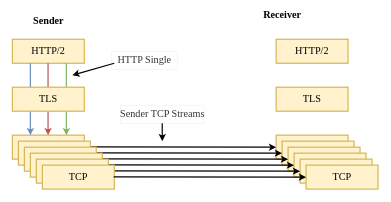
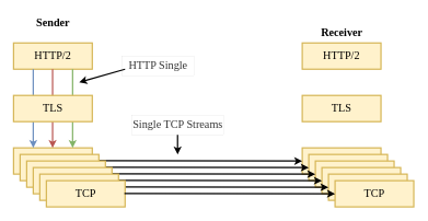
  <mxCell id="0" />
  <mxCell id="1" parent="0" />
  <mxCell id="2" value="HTTP/2" style="rounded=0;whiteSpace=wrap;html=1;strokeColor=#d6b656;fillColor=#fff2cc;strokeWidth=2;fontFamily=Ubuntu Condensed;fontSource=https%3A%2F%2Ffonts.googleapis.com%2Fcss%3Ffamily%3DUbuntu%2BCondensed;fontSize=17;" parent="1" vertex="1"><mxGeometry x="20" y="65" width="120" height="40" as="geometry" /></mxCell>
  <mxCell id="3" value="HTTP/2" style="rounded=0;whiteSpace=wrap;html=1;fillColor=#fff2cc;strokeColor=#d6b656;strokeWidth=2;fontFamily=Ubuntu Condensed;fontSource=https%3A%2F%2Ffonts.googleapis.com%2Fcss%3Ffamily%3DUbuntu%2BCondensed;fontSize=17;" parent="1" vertex="1"><mxGeometry x="460" y="65" width="120" height="40" as="geometry" /></mxCell>
  <mxCell id="4" value="TCP" style="rounded=0;whiteSpace=wrap;html=1;strokeColor=#d6b656;fillColor=#fff2cc;strokeWidth=2;fontFamily=Ubuntu Condensed;fontSource=https%3A%2F%2Ffonts.googleapis.com%2Fcss%3Ffamily%3DUbuntu%2BCondensed;fontSize=17;" parent="1" vertex="1"><mxGeometry x="20" y="225" width="120" height="40" as="geometry" /></mxCell>
  <mxCell id="5" value="TLS" style="rounded=0;whiteSpace=wrap;html=1;strokeColor=#d6b656;fillColor=#fff2cc;strokeWidth=2;fontFamily=Ubuntu Condensed;fontSource=https%3A%2F%2Ffonts.googleapis.com%2Fcss%3Ffamily%3DUbuntu%2BCondensed;fontSize=17;" parent="1" vertex="1"><mxGeometry x="460" y="145" width="120" height="40" as="geometry" /></mxCell>
  <mxCell id="6" value="TCP" style="rounded=0;whiteSpace=wrap;html=1;strokeColor=#d6b656;fillColor=#fff2cc;strokeWidth=2;fontFamily=Ubuntu Condensed;fontSource=https%3A%2F%2Ffonts.googleapis.com%2Fcss%3Ffamily%3DUbuntu%2BCondensed;fontSize=17;" parent="1" vertex="1"><mxGeometry x="460" y="225" width="120" height="40" as="geometry" /></mxCell>
  <mxCell id="7" value="" style="endArrow=classic;html=1;rounded=0;exitX=0.25;exitY=1;exitDx=0;exitDy=0;entryX=0.25;entryY=0;entryDx=0;entryDy=0;fillColor=#dae8fc;strokeColor=#6c8ebf;strokeWidth=2;fontFamily=Ubuntu Condensed;fontSource=https%3A%2F%2Ffonts.googleapis.com%2Fcss%3Ffamily%3DUbuntu%2BCondensed;fontSize=17;" parent="1" source="2" target="4" edge="1"><mxGeometry width="50" height="50" relative="1" as="geometry"><mxPoint x="60" y="105" as="sourcePoint" /><mxPoint x="60" y="175" as="targetPoint" /></mxGeometry></mxCell>
  <mxCell id="8" value="" style="endArrow=classic;html=1;rounded=0;exitX=0.25;exitY=1;exitDx=0;exitDy=0;entryX=0.25;entryY=0;entryDx=0;entryDy=0;fillColor=#f8cecc;strokeColor=#b85450;strokeWidth=2;fontFamily=Ubuntu Condensed;fontSource=https%3A%2F%2Ffonts.googleapis.com%2Fcss%3Ffamily%3DUbuntu%2BCondensed;fontSize=17;" parent="1" edge="1"><mxGeometry width="50" height="50" relative="1" as="geometry"><mxPoint x="79.5" y="105" as="sourcePoint" /><mxPoint x="79.5" y="225" as="targetPoint" /></mxGeometry></mxCell>
  <mxCell id="9" value="" style="endArrow=classic;html=1;rounded=0;exitX=0.25;exitY=1;exitDx=0;exitDy=0;entryX=0.25;entryY=0;entryDx=0;entryDy=0;fillColor=#d5e8d4;strokeColor=#82b366;strokeWidth=2;fontFamily=Ubuntu Condensed;fontSource=https%3A%2F%2Ffonts.googleapis.com%2Fcss%3Ffamily%3DUbuntu%2BCondensed;fontSize=17;" parent="1" edge="1"><mxGeometry width="50" height="50" relative="1" as="geometry"><mxPoint x="110" y="105" as="sourcePoint" /><mxPoint x="110" y="225" as="targetPoint" /></mxGeometry></mxCell>
  <mxCell id="10" value="TLS" style="rounded=0;whiteSpace=wrap;html=1;strokeColor=#d6b656;fillColor=#fff2cc;strokeWidth=2;fontFamily=Ubuntu Condensed;fontSource=https%3A%2F%2Ffonts.googleapis.com%2Fcss%3Ffamily%3DUbuntu%2BCondensed;fontSize=17;" parent="1" vertex="1"><mxGeometry x="20" y="145" width="120" height="40" as="geometry" /></mxCell>
  <mxCell id="11" value="&lt;b style=&quot;font-size: 17px;&quot;&gt;&lt;font style=&quot;font-size: 17px;&quot;&gt;Sender&lt;/font&gt;&lt;/b&gt;" style="text;html=1;align=center;verticalAlign=middle;resizable=0;points=[];autosize=1;strokeColor=none;fillColor=none;fontFamily=Ubuntu Condensed;fontSource=https%3A%2F%2Ffonts.googleapis.com%2Fcss%3Ffamily%3DUbuntu%2BCondensed;fontSize=17;" parent="1" vertex="1"><mxGeometry x="45" y="20" width="70" height="30" as="geometry" /></mxCell>
- <mxCell id="12" value="&lt;span style=&quot;font-size: 17px;&quot;&gt;&lt;b style=&quot;font-size: 17px;&quot;&gt;Receiver&lt;/b&gt;&lt;/span&gt;" style="text;html=1;align=center;verticalAlign=middle;resizable=0;points=[];autosize=1;strokeColor=none;fillColor=none;fontFamily=Ubuntu Condensed;fontSource=https%3A%2F%2Ffonts.googleapis.com%2Fcss%3Ffamily%3DUbuntu%2BCondensed;fontSize=17;" parent="1" vertex="1"><mxGeometry x="430" y="10" width="80" height="30" as="geometry" /></mxCell>
+ <mxCell id="12" value="&lt;span style=&quot;font-size: 17px;&quot;&gt;&lt;b style=&quot;font-size: 17px;&quot;&gt;Receiver&lt;/b&gt;&lt;/span&gt;" style="text;html=1;align=center;verticalAlign=middle;resizable=0;points=[];autosize=1;strokeColor=none;fillColor=none;fontFamily=Ubuntu Condensed;fontSource=https%3A%2F%2Ffonts.googleapis.com%2Fcss%3Ffamily%3DUbuntu%2BCondensed;fontSize=17;" parent="1" vertex="1"><mxGeometry x="480" y="35" width="80" height="30" as="geometry" /></mxCell>
  <mxCell id="13" value="" style="endArrow=classic;html=1;rounded=0;fontSize=17;strokeWidth=2;entryX=0;entryY=0.5;entryDx=0;entryDy=0;fontFamily=Ubuntu Condensed;fontSource=https%3A%2F%2Ffonts.googleapis.com%2Fcss%3Ffamily%3DUbuntu%2BCondensed;" parent="1" target="6" edge="1"><mxGeometry width="50" height="50" relative="1" as="geometry"><mxPoint x="139" y="244.5" as="sourcePoint" /><mxPoint x="450" y="245" as="targetPoint" /></mxGeometry></mxCell>
  <mxCell id="14" value="" style="rounded=0;orthogonalLoop=1;jettySize=auto;html=1;fontSize=17;strokeWidth=2;fontFamily=Ubuntu Condensed;fontSource=https%3A%2F%2Ffonts.googleapis.com%2Fcss%3Ffamily%3DUbuntu%2BCondensed;" parent="1" edge="1"><mxGeometry relative="1" as="geometry"><mxPoint x="190" y="105" as="sourcePoint" /><mxPoint x="120" y="125" as="targetPoint" /></mxGeometry></mxCell>
  <mxCell id="15" value="HTTP Single" style="text;html=1;align=center;verticalAlign=middle;resizable=0;points=[];autosize=1;strokeColor=#666666;fillColor=none;fontSize=17;fontColor=#333333;strokeWidth=0;fontStyle=0;fontFamily=Ubuntu Condensed;fontSource=https%3A%2F%2Ffonts.googleapis.com%2Fcss%3Ffamily%3DUbuntu%2BCondensed;" parent="1" vertex="1"><mxGeometry x="185" y="85" width="110" height="30" as="geometry" /></mxCell>
  <mxCell id="16" value="TCP" style="rounded=0;whiteSpace=wrap;html=1;strokeColor=#d6b656;fillColor=#fff2cc;strokeWidth=2;fontFamily=Ubuntu Condensed;fontSource=https%3A%2F%2Ffonts.googleapis.com%2Fcss%3Ffamily%3DUbuntu%2BCondensed;fontSize=17;" vertex="1" parent="1"><mxGeometry x="30" y="235" width="120" height="40" as="geometry" /></mxCell>
  <mxCell id="17" value="TCP" style="rounded=0;whiteSpace=wrap;html=1;strokeColor=#d6b656;fillColor=#fff2cc;strokeWidth=2;fontFamily=Ubuntu Condensed;fontSource=https%3A%2F%2Ffonts.googleapis.com%2Fcss%3Ffamily%3DUbuntu%2BCondensed;fontSize=17;" vertex="1" parent="1"><mxGeometry x="470" y="235" width="120" height="40" as="geometry" /></mxCell>
  <mxCell id="18" value="" style="endArrow=classic;html=1;rounded=0;fontSize=17;strokeWidth=2;entryX=0;entryY=0.5;entryDx=0;entryDy=0;fontFamily=Ubuntu Condensed;fontSource=https%3A%2F%2Ffonts.googleapis.com%2Fcss%3Ffamily%3DUbuntu%2BCondensed;" edge="1" parent="1"><mxGeometry width="50" height="50" relative="1" as="geometry"><mxPoint x="149" y="254.5" as="sourcePoint" /><mxPoint x="470" y="255" as="targetPoint" /></mxGeometry></mxCell>
  <mxCell id="19" value="TCP" style="rounded=0;whiteSpace=wrap;html=1;strokeColor=#d6b656;fillColor=#fff2cc;strokeWidth=2;fontFamily=Ubuntu Condensed;fontSource=https%3A%2F%2Ffonts.googleapis.com%2Fcss%3Ffamily%3DUbuntu%2BCondensed;fontSize=17;" vertex="1" parent="1"><mxGeometry x="40" y="245" width="120" height="40" as="geometry" /></mxCell>
  <mxCell id="20" value="TCP" style="rounded=0;whiteSpace=wrap;html=1;strokeColor=#d6b656;fillColor=#fff2cc;strokeWidth=2;fontFamily=Ubuntu Condensed;fontSource=https%3A%2F%2Ffonts.googleapis.com%2Fcss%3Ffamily%3DUbuntu%2BCondensed;fontSize=17;" vertex="1" parent="1"><mxGeometry x="480" y="245" width="120" height="40" as="geometry" /></mxCell>
  <mxCell id="21" value="" style="endArrow=classic;html=1;rounded=0;fontSize=17;strokeWidth=2;entryX=0;entryY=0.5;entryDx=0;entryDy=0;fontFamily=Ubuntu Condensed;fontSource=https%3A%2F%2Ffonts.googleapis.com%2Fcss%3Ffamily%3DUbuntu%2BCondensed;" edge="1" parent="1"><mxGeometry width="50" height="50" relative="1" as="geometry"><mxPoint x="159" y="264.5" as="sourcePoint" /><mxPoint x="480" y="265" as="targetPoint" /></mxGeometry></mxCell>
  <mxCell id="22" value="TCP" style="rounded=0;whiteSpace=wrap;html=1;strokeColor=#d6b656;fillColor=#fff2cc;strokeWidth=2;fontFamily=Ubuntu Condensed;fontSource=https%3A%2F%2Ffonts.googleapis.com%2Fcss%3Ffamily%3DUbuntu%2BCondensed;fontSize=17;" vertex="1" parent="1"><mxGeometry x="50" y="255" width="120" height="40" as="geometry" /></mxCell>
  <mxCell id="23" value="TCP" style="rounded=0;whiteSpace=wrap;html=1;strokeColor=#d6b656;fillColor=#fff2cc;strokeWidth=2;fontFamily=Ubuntu Condensed;fontSource=https%3A%2F%2Ffonts.googleapis.com%2Fcss%3Ffamily%3DUbuntu%2BCondensed;fontSize=17;" vertex="1" parent="1"><mxGeometry x="490" y="255" width="120" height="40" as="geometry" /></mxCell>
  <mxCell id="24" value="" style="endArrow=classic;html=1;rounded=0;fontSize=17;strokeWidth=2;entryX=0;entryY=0.5;entryDx=0;entryDy=0;fontFamily=Ubuntu Condensed;fontSource=https%3A%2F%2Ffonts.googleapis.com%2Fcss%3Ffamily%3DUbuntu%2BCondensed;" edge="1" parent="1"><mxGeometry width="50" height="50" relative="1" as="geometry"><mxPoint x="169" y="274.5" as="sourcePoint" /><mxPoint x="490" y="275" as="targetPoint" /></mxGeometry></mxCell>
  <mxCell id="25" value="TCP" style="rounded=0;whiteSpace=wrap;html=1;strokeColor=#d6b656;fillColor=#fff2cc;strokeWidth=2;fontFamily=Ubuntu Condensed;fontSource=https%3A%2F%2Ffonts.googleapis.com%2Fcss%3Ffamily%3DUbuntu%2BCondensed;fontSize=17;" vertex="1" parent="1"><mxGeometry x="60" y="265" width="120" height="40" as="geometry" /></mxCell>
  <mxCell id="26" value="TCP" style="rounded=0;whiteSpace=wrap;html=1;strokeColor=#d6b656;fillColor=#fff2cc;strokeWidth=2;fontFamily=Ubuntu Condensed;fontSource=https%3A%2F%2Ffonts.googleapis.com%2Fcss%3Ffamily%3DUbuntu%2BCondensed;fontSize=17;" vertex="1" parent="1"><mxGeometry x="500" y="265" width="120" height="40" as="geometry" /></mxCell>
  <mxCell id="27" value="" style="endArrow=classic;html=1;rounded=0;fontSize=17;strokeWidth=2;entryX=0;entryY=0.5;entryDx=0;entryDy=0;fontFamily=Ubuntu Condensed;fontSource=https%3A%2F%2Ffonts.googleapis.com%2Fcss%3Ffamily%3DUbuntu%2BCondensed;" edge="1" parent="1"><mxGeometry width="50" height="50" relative="1" as="geometry"><mxPoint x="179" y="284.5" as="sourcePoint" /><mxPoint x="500" y="285" as="targetPoint" /></mxGeometry></mxCell>
  <mxCell id="28" value="TCP" style="rounded=0;whiteSpace=wrap;html=1;strokeColor=#d6b656;fillColor=#fff2cc;strokeWidth=2;fontFamily=Ubuntu Condensed;fontSource=https%3A%2F%2Ffonts.googleapis.com%2Fcss%3Ffamily%3DUbuntu%2BCondensed;fontSize=17;" vertex="1" parent="1"><mxGeometry x="70" y="275" width="120" height="40" as="geometry" /></mxCell>
  <mxCell id="29" value="TCP" style="rounded=0;whiteSpace=wrap;html=1;strokeColor=#d6b656;fillColor=#fff2cc;strokeWidth=2;fontFamily=Ubuntu Condensed;fontSource=https%3A%2F%2Ffonts.googleapis.com%2Fcss%3Ffamily%3DUbuntu%2BCondensed;fontSize=17;" vertex="1" parent="1"><mxGeometry x="510" y="275" width="120" height="40" as="geometry" /></mxCell>
  <mxCell id="30" value="" style="endArrow=classic;html=1;rounded=0;fontSize=17;strokeWidth=2;entryX=0;entryY=0.5;entryDx=0;entryDy=0;fontFamily=Ubuntu Condensed;fontSource=https%3A%2F%2Ffonts.googleapis.com%2Fcss%3Ffamily%3DUbuntu%2BCondensed;" edge="1" parent="1"><mxGeometry width="50" height="50" relative="1" as="geometry"><mxPoint x="189" y="294.5" as="sourcePoint" /><mxPoint x="510" y="295" as="targetPoint" /></mxGeometry></mxCell>
  <mxCell id="31" value="" style="rounded=0;orthogonalLoop=1;jettySize=auto;html=1;fontSize=17;strokeWidth=2;fontFamily=Ubuntu Condensed;fontSource=https%3A%2F%2Ffonts.googleapis.com%2Fcss%3Ffamily%3DUbuntu%2BCondensed;" edge="1" parent="1"><mxGeometry relative="1" as="geometry"><mxPoint x="270" y="205" as="sourcePoint" /><mxPoint x="270" y="235" as="targetPoint" /></mxGeometry></mxCell>
- <mxCell id="32" value="Sender TCP Streams" style="text;html=1;align=center;verticalAlign=middle;resizable=0;points=[];autosize=1;strokeColor=#666666;fillColor=none;fontSize=17;fontColor=#333333;strokeWidth=0;fontStyle=0;fontFamily=Ubuntu Condensed;fontSource=https%3A%2F%2Ffonts.googleapis.com%2Fcss%3Ffamily%3DUbuntu%2BCondensed;" vertex="1" parent="1"><mxGeometry x="200" y="175" width="140" height="30" as="geometry" /></mxCell>
+ <mxCell id="32" value="Single TCP Streams" style="text;html=1;align=center;verticalAlign=middle;resizable=0;points=[];autosize=1;strokeColor=#666666;fillColor=none;fontSize=17;fontColor=#333333;strokeWidth=0;fontStyle=0;fontFamily=Ubuntu Condensed;fontSource=https%3A%2F%2Ffonts.googleapis.com%2Fcss%3Ffamily%3DUbuntu%2BCondensed;" vertex="1" parent="1"><mxGeometry x="200" y="175" width="140" height="30" as="geometry" /></mxCell>
